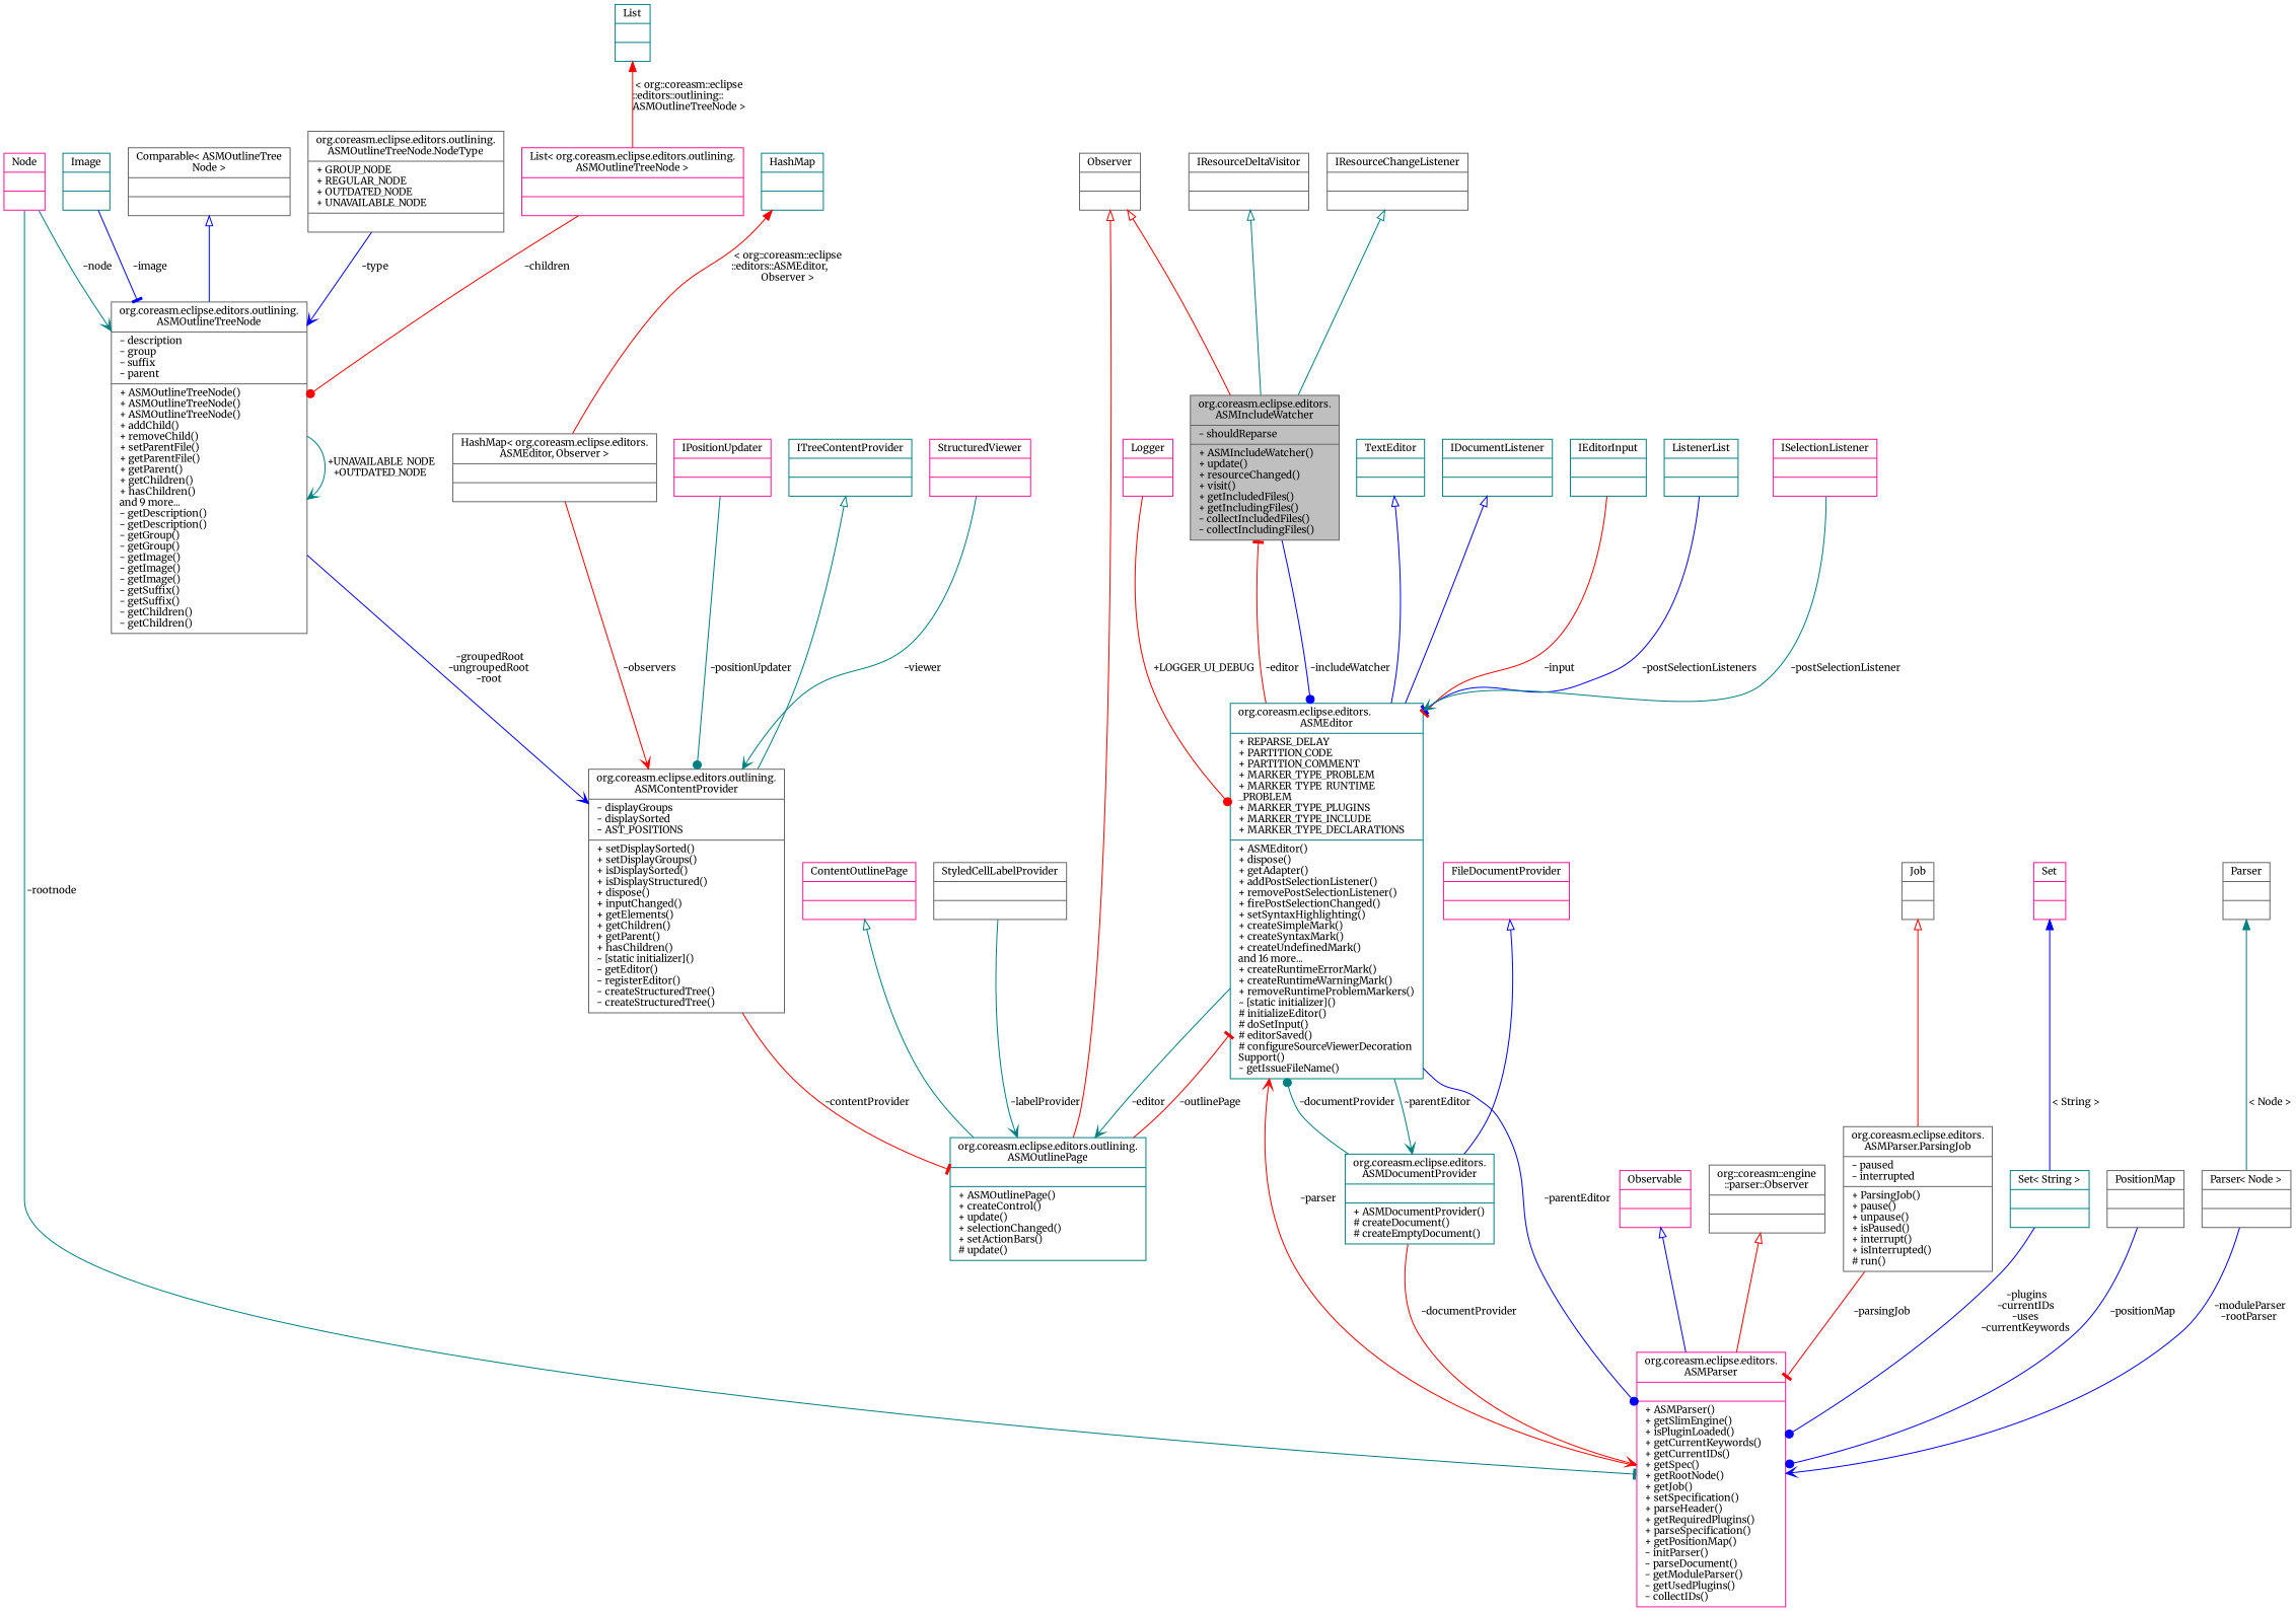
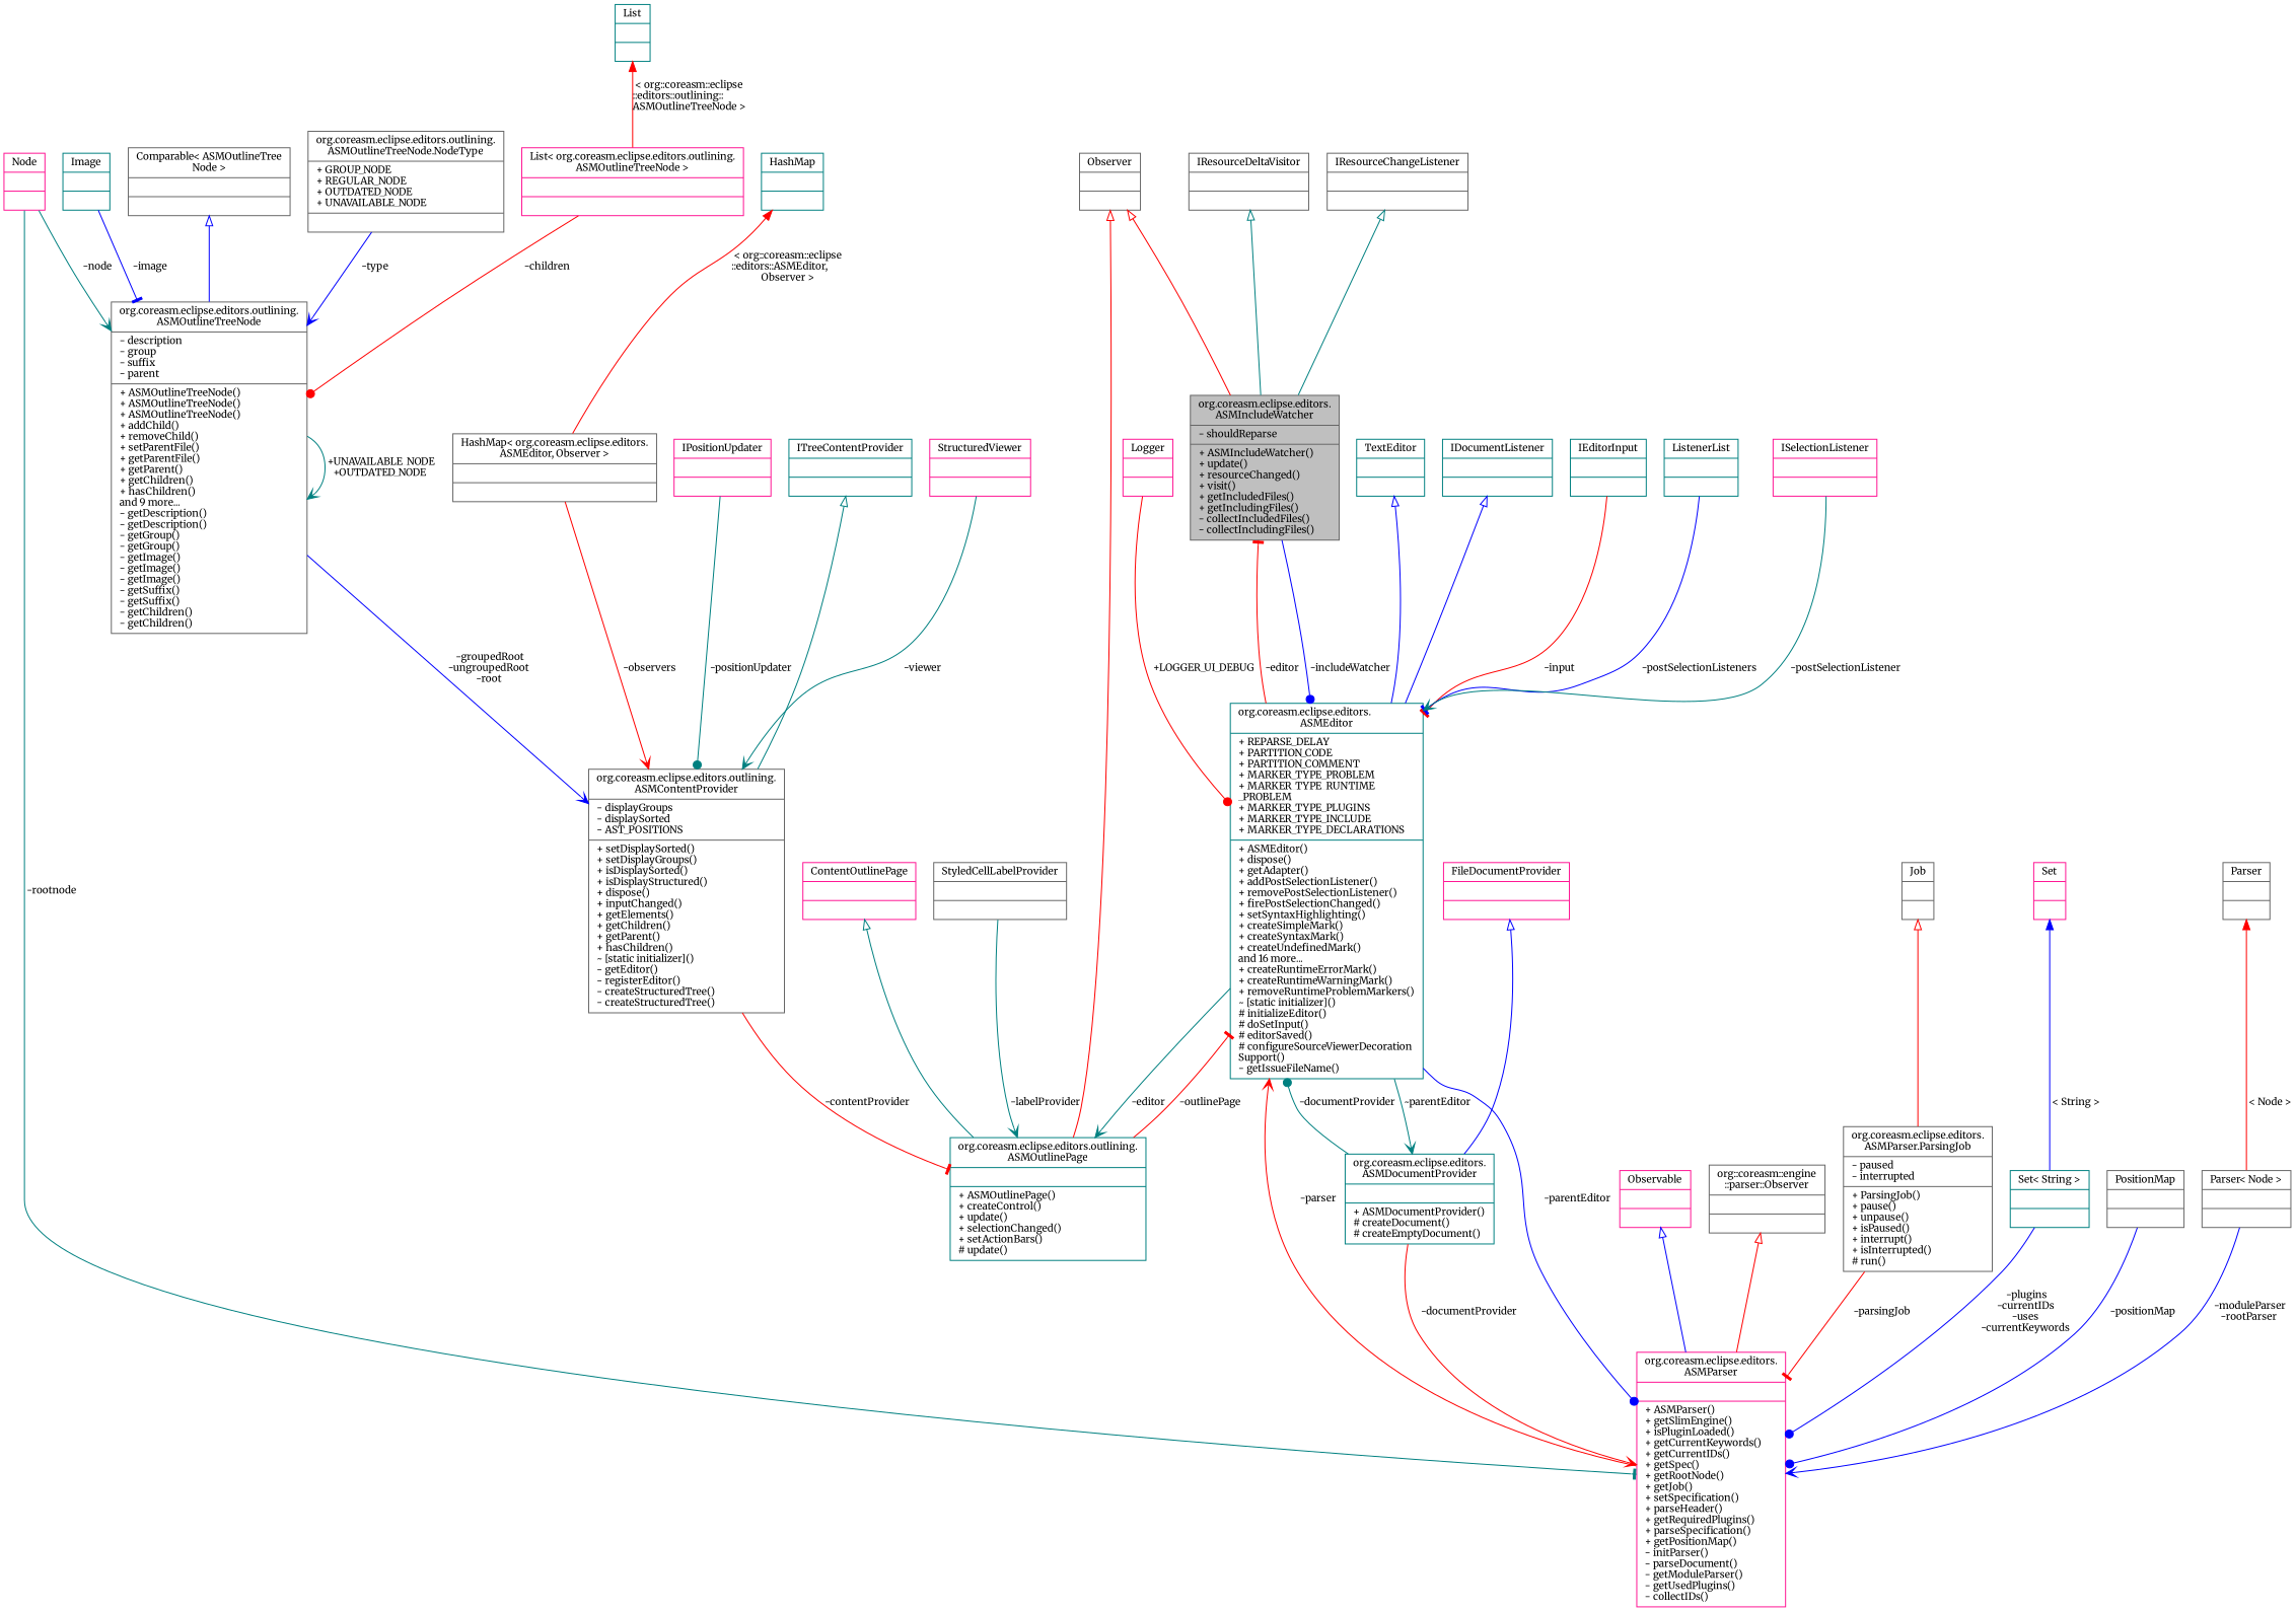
  digraph {
    fontname=Merriweather
    node [color=gray40 fontname=Merriweather fontsize=10 shape=record]
    edge [color=red fontname=Merriweather fontsize=10 labelfontname=Helvetica labelfontsize=10 style=solid]
    n1 [fillcolor=grey75 fontcolor=black height=0.2 label="{org.coreasm.eclipse.editors.\lASMIncludeWatcher\n|- shouldReparse\l|+ ASMIncludeWatcher()\l+ update()\l+ resourceChanged()\l+ visit()\l+ getIncludedFiles()\l+ getIncludingFiles()\l- collectIncludedFiles()\l- collectIncludingFiles()\l}" style=filled width=0.4]
    n2 [color=teal height=0.2 label="{org.coreasm.eclipse.editors.\lASMEditor\n|+ REPARSE_DELAY\l+ PARTITION_CODE\l+ PARTITION_COMMENT\l+ MARKER_TYPE_PROBLEM\l+ MARKER_TYPE_RUNTIME\l_PROBLEM\l+ MARKER_TYPE_PLUGINS\l+ MARKER_TYPE_INCLUDE\l+ MARKER_TYPE_DECLARATIONS\l|+ ASMEditor()\l+ dispose()\l+ getAdapter()\l+ addPostSelectionListener()\l+ removePostSelectionListener()\l+ firePostSelectionChanged()\l+ setSyntaxHighlighting()\l+ createSimpleMark()\l+ createSyntaxMark()\l+ createUndefinedMark()\land 16 more...\l+ createRuntimeErrorMark()\l+ createRuntimeWarningMark()\l+ removeRuntimeProblemMarkers()\l~ [static initializer]()\l# initializeEditor()\l# doSetInput()\l# editorSaved()\l# configureSourceViewerDecoration\lSupport()\l- getIssueFileName()\l}" width=0.4]
    n3 [color=teal height=0.2 label="{org.coreasm.eclipse.editors.outlining.\lASMOutlinePage\n||+ ASMOutlinePage()\l+ createControl()\l+ update()\l+ selectionChanged()\l+ setActionBars()\l# update()\l}" width=0.4]
    n4 [color=teal height=0.2 label="{org.coreasm.eclipse.editors.\lASMDocumentProvider\n||+ ASMDocumentProvider()\l# createDocument()\l# createEmptyDocument()\l}" width=0.4]
    n5 [color=deeppink height=0.2 label="{org.coreasm.eclipse.editors.\lASMParser\n||+ ASMParser()\l+ getSlimEngine()\l+ isPluginLoaded()\l+ getCurrentKeywords()\l+ getCurrentIDs()\l+ getSpec()\l+ getRootNode()\l+ getJob()\l+ setSpecification()\l+ parseHeader()\l+ getRequiredPlugins()\l+ parseSpecification()\l+ getPositionMap()\l- initParser()\l- parseDocument()\l- getModuleParser()\l- getUsedPlugins()\l- collectIDs()\l}" width=0.4]
    n6 [height=0.2 label="{Observer\n||}" width=0.4]
    n7 [height=0.2 label="{IResourceChangeListener\n||}" width=0.4]
    n8 [height=0.2 label="{IResourceDeltaVisitor\n||}" width=0.4]
    n9 [color=teal height=0.2 label="{TextEditor\n||}" width=0.4]
    n10 [color=teal height=0.2 label="{IDocumentListener\n||}" width=0.4]
    n11 [color=teal height=0.2 label="{IEditorInput\n||}" width=0.4]
    n12 [color=teal height=0.2 label="{ListenerList\n||}" width=0.4]
    n13 [color=deeppink height=0.2 label="{ISelectionListener\n||}" width=0.4]
    n14 [color=deeppink height=0.2 label="{FileDocumentProvider\n||}" width=0.4]
    n15 [color=deeppink height=0.2 label="{Logger\n||}" width=0.4]
    n16 [color=deeppink height=0.2 label="{Observable\n||}" width=0.4]
    n17 [height=0.2 label="{org::coreasm::engine\l::parser::Observer\n||}" width=0.4]
    n18 [color=deeppink height=0.2 label="{Node\n||}" width=0.4]
    n19 [height=0.2 label="{org.coreasm.eclipse.editors.outlining.\lASMOutlineTreeNode\n|- description\l- group\l- suffix\l- parent\l|+ ASMOutlineTreeNode()\l+ ASMOutlineTreeNode()\l+ ASMOutlineTreeNode()\l+ addChild()\l+ removeChild()\l+ setParentFile()\l+ getParentFile()\l+ getParent()\l+ getChildren()\l+ hasChildren()\land 9 more...\l- getDescription()\l- getDescription()\l- getGroup()\l- getGroup()\l- getImage()\l- getImage()\l- getImage()\l- getSuffix()\l- getSuffix()\l- getChildren()\l- getChildren()\l}" width=0.4]
    n20 [height=0.2 label="{org.coreasm.eclipse.editors.outlining.\lASMContentProvider\n|- displayGroups\l- displaySorted\l- AST_POSITIONS\l|+ setDisplaySorted()\l+ setDisplayGroups()\l+ isDisplaySorted()\l+ isDisplayStructured()\l+ dispose()\l+ inputChanged()\l+ getElements()\l+ getChildren()\l+ getParent()\l+ hasChildren()\l~ [static initializer]()\l- getEditor()\l- registerEditor()\l- createStructuredTree()\l- createStructuredTree()\l}" width=0.4]
    n21 [height=0.2 label="{org.coreasm.eclipse.editors.\lASMParser.ParsingJob\n|- paused\l- interrupted\l|+ ParsingJob()\l+ pause()\l+ unpause()\l+ isPaused()\l+ interrupt()\l+ isInterrupted()\l# run()\l}" width=0.4]
    n22 [height=0.2 label="{Job\n||}" width=0.4]
    n23 [color=teal height=0.2 label="{Set\< String \>\n||}" width=0.4]
    n24 [color=deeppink height=0.2 label="{Set\n||}" width=0.4]
    n25 [height=0.2 label="{PositionMap\n||}" width=0.4]
    n26 [height=0.2 label="{Parser\< Node \>\n||}" width=0.4]
    n27 [height=0.2 label="{Parser\n||}" width=0.4]
    n28 [color=deeppink height=0.2 label="{ContentOutlinePage\n||}" width=0.4]
    n29 [color=teal height=0.2 label="{ITreeContentProvider\n||}" width=0.4]
    n30 [color=deeppink height=0.2 label="{StructuredViewer\n||}" width=0.4]
    n31 [height=0.2 label="{HashMap\< org.coreasm.eclipse.editors.\lASMEditor, Observer \>\n||}" width=0.4]
    n32 [color=teal height=0.2 label="{HashMap\n||}" width=0.4]
    n33 [height=0.2 label="{Comparable\< ASMOutlineTree\lNode \>\n||}" width=0.4]
    n34 [height=0.2 label="{org.coreasm.eclipse.editors.outlining.\lASMOutlineTreeNode.NodeType\n|+ GROUP_NODE\l+ REGULAR_NODE\l+ OUTDATED_NODE\l+ UNAVAILABLE_NODE\l|}" width=0.4]
    n35 [color=deeppink height=0.2 label="{List\< org.coreasm.eclipse.editors.outlining.\lASMOutlineTreeNode \>\n||}" width=0.4]
    n36 [color=teal height=0.2 label="{List\n||}" width=0.4]
    n37 [color=teal height=0.2 label="{Image\n||}" width=0.4]
    n38 [color=deeppink height=0.2 label="{IPositionUpdater\n||}" width=0.4]
    n39 [height=0.2 label="{StyledCellLabelProvider\n||}" width=0.4]
    n1 -> n2 [arrowhead=dot color=blue label=" -includeWatcher"]
    n2 -> n1 [arrowhead=tee label=" -editor"]
    n2 -> n3 [arrowhead=vee color=teal label=" -editor"]
    n2 -> n4 [arrowhead=vee color=teal label=" ~parentEditor"]
    n2 -> n5 [arrowhead=dot color=blue label=" -parentEditor"]
    n3 -> n2 [arrowhead=tee label=" -outlinePage"]
    n4 -> n2 [arrowhead=dot color=teal label=" -documentProvider"]
    n4 -> n5 [arrowhead=vee label=" -documentProvider"]
    n5 -> n2 [arrowhead=vee label=" -parser"]
    n6 -> n1 [arrowtail=onormal dir=back]
    n6 -> n3 [arrowtail=onormal dir=back]
    n7 -> n1 [arrowtail=onormal color=teal dir=back]
    n8 -> n1 [arrowtail=onormal color=teal dir=back]
    n9 -> n2 [arrowtail=onormal color=blue dir=back]
    n10 -> n2 [arrowtail=onormal color=blue dir=back]
    n11 -> n2 [arrowhead=tee label=" -input"]
    n12 -> n2 [arrowhead=tee color=blue label=" -postSelectionListeners"]
    n13 -> n2 [arrowhead=vee color=teal label=" -postSelectionListener"]
    n14 -> n4 [arrowtail=onormal color=blue dir=back]
    n15 -> n2 [arrowhead=dot label=" +LOGGER_UI_DEBUG"]
    n16 -> n5 [arrowtail=onormal color=blue dir=back]
    n17 -> n5 [arrowtail=onormal dir=back]
    n18 -> n5 [arrowhead=tee color=teal label=" -rootnode"]
    n18 -> n19 [arrowhead=vee color=teal label=" -node"]
    n19 -> n19 [arrowhead=vee color=teal label=" +UNAVAILABLE_NODE\n+OUTDATED_NODE"]
    n19 -> n20 [arrowhead=vee color=blue label=" -groupedRoot\n-ungroupedRoot\n-root"]
    n20 -> n3 [arrowhead=tee label=" -contentProvider"]
    n21 -> n5 [arrowhead=tee label=" -parsingJob"]
    n22 -> n21 [arrowtail=onormal dir=back]
    n23 -> n5 [arrowhead=dot color=blue label=" -plugins\n-currentIDs\n-uses\n-currentKeywords"]
    n24 -> n23 [color=blue dir=back label=" \< String \>"]
    n25 -> n5 [arrowhead=dot color=blue label=" -positionMap"]
    n26 -> n5 [arrowhead=vee color=blue label=" -moduleParser\n-rootParser"]
-   n27 -> n26 [color=teal dir=back label=" \< Node \>"]
+   n27 -> n26 [dir=back label=" \< Node \>"]
    n28 -> n3 [arrowtail=onormal color=teal dir=back]
    n29 -> n20 [arrowtail=onormal color=teal dir=back]
    n30 -> n20 [arrowhead=vee color=teal label=" -viewer"]
    n31 -> n20 [arrowhead=vee label=" -observers"]
    n32 -> n31 [dir=back label=" \< org::coreasm::eclipse\l::editors::ASMEditor,\l Observer \>"]
    n33 -> n19 [arrowtail=onormal color=blue dir=back]
    n34 -> n19 [arrowhead=vee color=blue label=" -type"]
    n35 -> n19 [arrowhead=dot label=" -children"]
    n36 -> n35 [dir=back label=" \< org::coreasm::eclipse\l::editors::outlining::\lASMOutlineTreeNode \>"]
    n37 -> n19 [arrowhead=tee color=blue label=" -image"]
    n38 -> n20 [arrowhead=dot color=teal label=" -positionUpdater"]
    n39 -> n3 [arrowhead=vee color=teal label=" -labelProvider"]
  }
